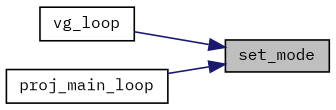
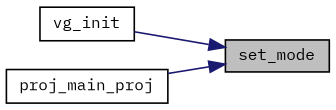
  digraph {
    fontname="IBM Plex Mono"
    rankdir=RL
    node [color=black fillcolor=white fontname="IBM Plex Mono" fontsize=10 shape=record style=filled]
    edge [color=midnightblue dir=back fontname="IBM Plex Mono" fontsize=10 labelfontname=Helvetica labelfontsize=10 style=solid]
    n1 [fillcolor=grey75 fontcolor=black height=0.2 label=set_mode width=0.4]
-   n2 [height=0.2 label=vg_loop width=0.4]
-   n3 [height=0.2 label=proj_main_loop width=0.4]
+   n2 [height=0.2 label=vg_init width=0.4]
+   n3 [height=0.2 label=proj_main_proj width=0.4]
    n1 -> n2
    n1 -> n3
  }
